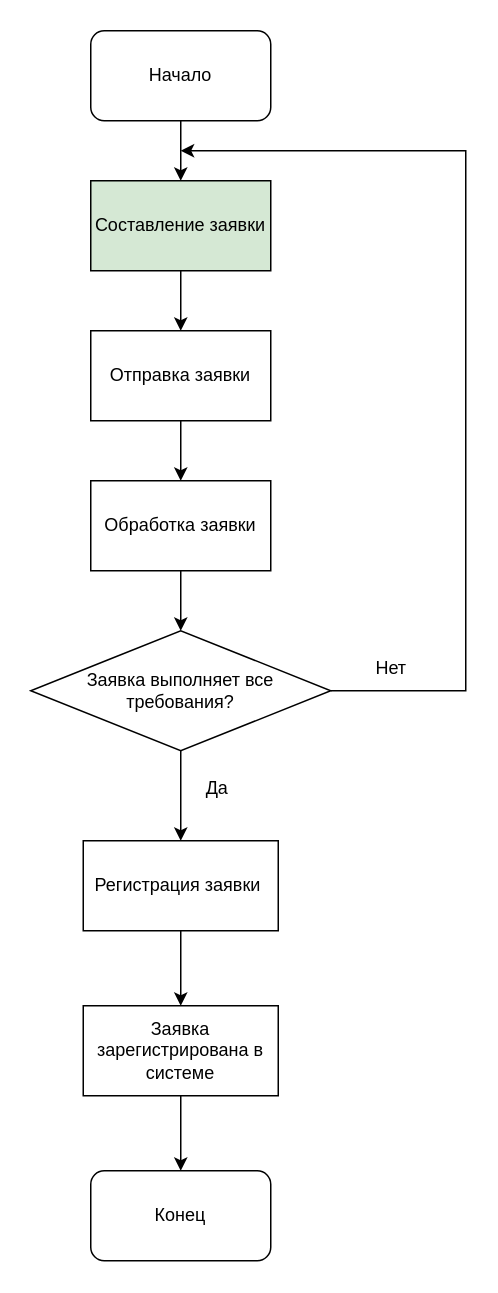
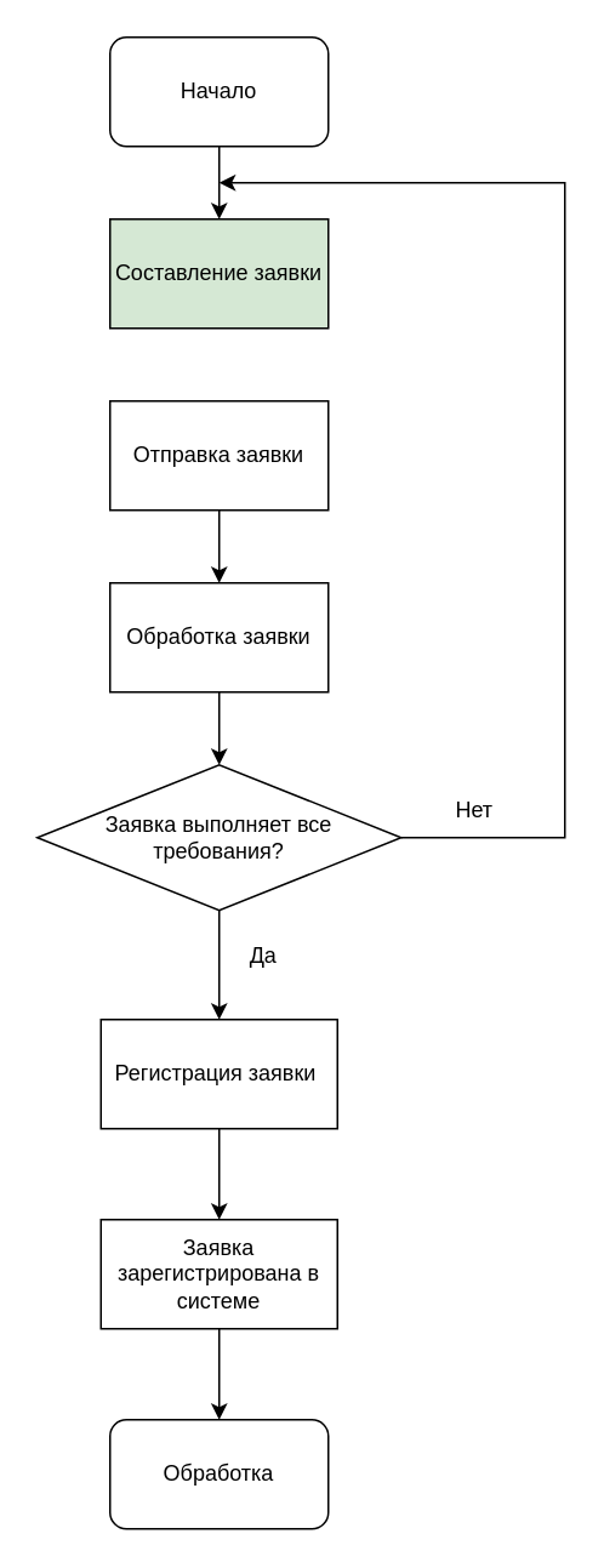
  <mxCell id="0" />
  <mxCell id="1" parent="0" />
  <mxCell id="2" value="" style="edgeStyle=orthogonalEdgeStyle;rounded=0;orthogonalLoop=1;jettySize=auto;html=1;" parent="1" source="3" target="5" edge="1"><mxGeometry relative="1" as="geometry" /></mxCell>
  <mxCell id="3" value="Начало" style="rounded=1;whiteSpace=wrap;html=1;" parent="1" vertex="1"><mxGeometry x="60" y="20" width="120" height="60" as="geometry" /></mxCell>
- <mxCell id="4" value="" style="edgeStyle=orthogonalEdgeStyle;rounded=0;orthogonalLoop=1;jettySize=auto;html=1;" parent="1" source="5" target="7" edge="1"><mxGeometry relative="1" as="geometry" /></mxCell>
  <mxCell id="5" value="Составление заявки" style="whiteSpace=wrap;html=1;rounded=1;arcSize=0;fillColor=#d5e8d4;" parent="1" vertex="1"><mxGeometry x="60" y="120" width="120" height="60" as="geometry" /></mxCell>
  <mxCell id="6" value="" style="edgeStyle=orthogonalEdgeStyle;rounded=0;orthogonalLoop=1;jettySize=auto;html=1;" parent="1" source="7" target="9" edge="1"><mxGeometry relative="1" as="geometry" /></mxCell>
  <mxCell id="7" value="Отправка заявки" style="whiteSpace=wrap;html=1;rounded=1;arcSize=0;" parent="1" vertex="1"><mxGeometry x="60" y="220" width="120" height="60" as="geometry" /></mxCell>
  <mxCell id="8" value="" style="edgeStyle=orthogonalEdgeStyle;rounded=0;orthogonalLoop=1;jettySize=auto;html=1;" parent="1" source="9" target="12" edge="1"><mxGeometry relative="1" as="geometry" /></mxCell>
  <mxCell id="9" value="Обработка заявки" style="whiteSpace=wrap;html=1;rounded=1;arcSize=0;" parent="1" vertex="1"><mxGeometry x="60" y="320" width="120" height="60" as="geometry" /></mxCell>
  <mxCell id="10" style="edgeStyle=orthogonalEdgeStyle;rounded=0;orthogonalLoop=1;jettySize=auto;html=1;" parent="1" source="12" edge="1"><mxGeometry relative="1" as="geometry"><Array as="points"><mxPoint x="310" y="460" /><mxPoint x="310" y="100" /></Array><mxPoint x="120" y="100" as="targetPoint" /></mxGeometry></mxCell>
  <mxCell id="11" style="edgeStyle=orthogonalEdgeStyle;rounded=0;orthogonalLoop=1;jettySize=auto;html=1;" edge="1" parent="1" source="12" target="15"><mxGeometry relative="1" as="geometry" /></mxCell>
  <mxCell id="12" value="Заявка выполняет все требования?" style="rhombus;whiteSpace=wrap;html=1;rounded=1;arcSize=0;" parent="1" vertex="1"><mxGeometry x="20" y="420" width="200" height="80" as="geometry" /></mxCell>
  <mxCell id="13" value="Нет" style="text;html=1;align=center;verticalAlign=middle;resizable=0;points=[];autosize=1;strokeColor=none;fillColor=none;" parent="1" vertex="1"><mxGeometry x="240" y="430" width="40" height="30" as="geometry" /></mxCell>
  <mxCell id="14" value="" style="edgeStyle=orthogonalEdgeStyle;rounded=0;orthogonalLoop=1;jettySize=auto;html=1;" parent="1" source="15" target="17" edge="1"><mxGeometry relative="1" as="geometry" /></mxCell>
  <mxCell id="15" value="Регистрация заявки&amp;nbsp;" style="whiteSpace=wrap;html=1;rounded=1;arcSize=0;" parent="1" vertex="1"><mxGeometry x="55" y="560" width="130" height="60" as="geometry" /></mxCell>
  <mxCell id="16" style="edgeStyle=orthogonalEdgeStyle;rounded=0;orthogonalLoop=1;jettySize=auto;html=1;" parent="1" source="17" target="18" edge="1"><mxGeometry relative="1" as="geometry" /></mxCell>
  <mxCell id="17" value="Заявка зарегистрирована в системе" style="whiteSpace=wrap;html=1;arcSize=0;rounded=0;" parent="1" vertex="1"><mxGeometry x="55" y="670" width="130" height="60" as="geometry" /></mxCell>
- <mxCell id="18" value="Конец" style="rounded=1;whiteSpace=wrap;html=1;" parent="1" vertex="1"><mxGeometry x="60" y="780" width="120" height="60" as="geometry" /></mxCell>
+ <mxCell id="18" value="Обработка" style="rounded=1;whiteSpace=wrap;html=1;" parent="1" vertex="1"><mxGeometry x="60" y="780" width="120" height="60" as="geometry" /></mxCell>
  <mxCell id="19" value="Да" style="text;html=1;align=center;verticalAlign=middle;resizable=0;points=[];autosize=1;strokeColor=none;fillColor=none;" vertex="1" parent="1"><mxGeometry x="124" y="510" width="40" height="30" as="geometry" /></mxCell>
